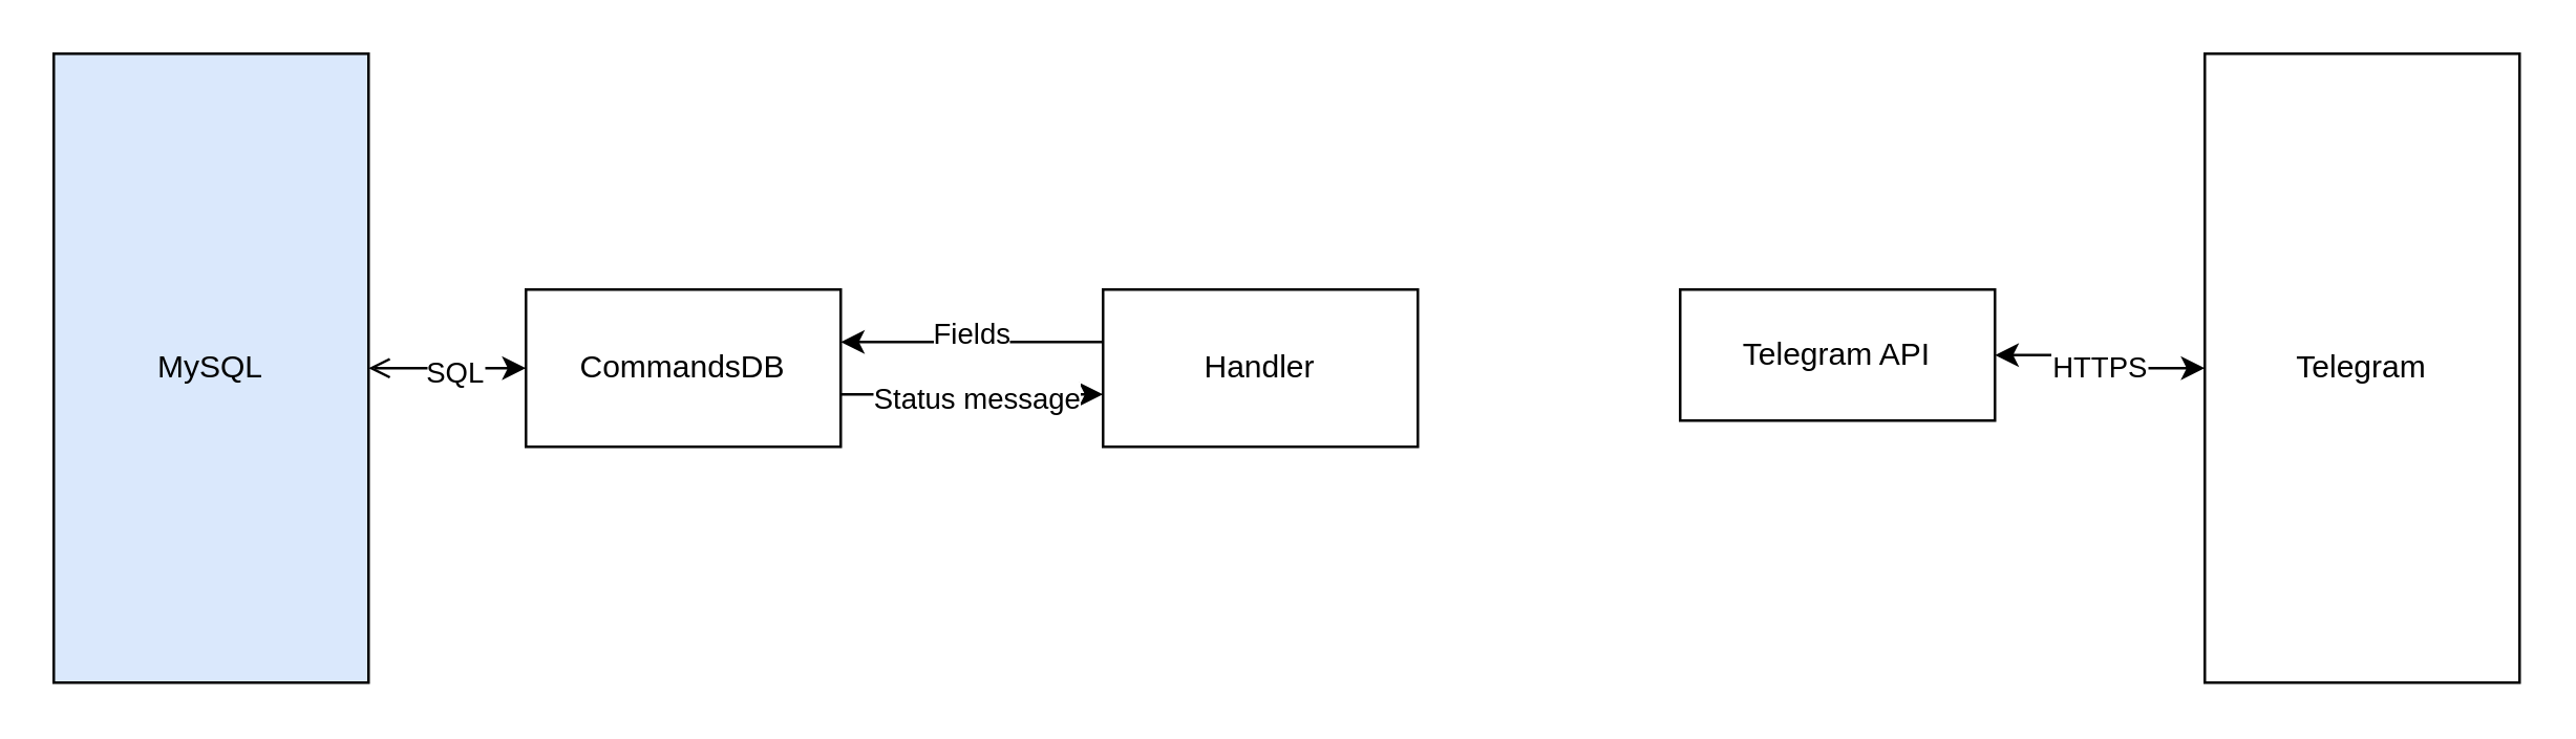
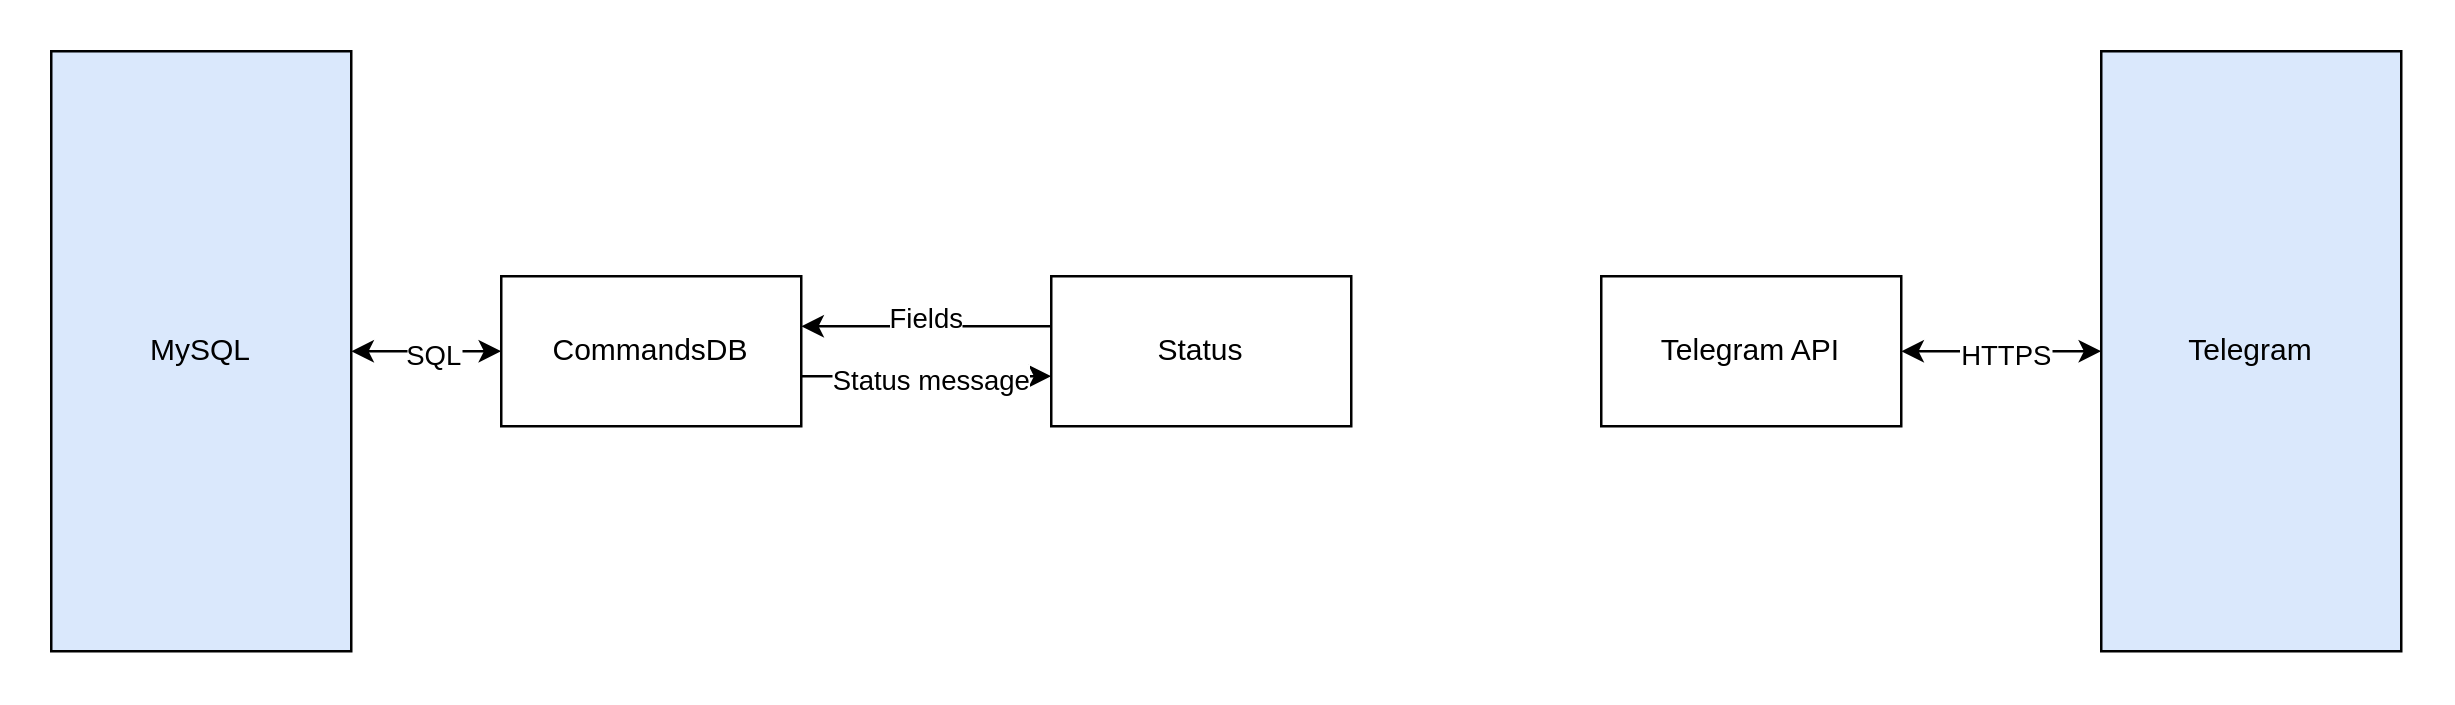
  <mxCell id="0" />
  <mxCell id="1" parent="0" />
- <mxCell id="2" value="Telegram API" style="rounded=0;whiteSpace=wrap;html=1;" parent="1" vertex="1"><mxGeometry x="640" y="110" width="120" height="50" as="geometry" /></mxCell>
+ <mxCell id="2" value="Telegram API" style="rounded=0;whiteSpace=wrap;html=1;" parent="1" vertex="1"><mxGeometry x="640" y="110" width="120" height="60" as="geometry" /></mxCell>
  <mxCell id="3" value="MySQL" style="rounded=0;whiteSpace=wrap;html=1;fillColor=#dae8fc;" parent="1" vertex="1"><mxGeometry x="20" y="20" width="120" height="240" as="geometry" /></mxCell>
  <mxCell id="4" style="edgeStyle=orthogonalEdgeStyle;rounded=0;orthogonalLoop=1;jettySize=auto;html=1;entryX=1;entryY=0.5;entryDx=0;entryDy=0;startArrow=classic;startFill=1;" parent="1" source="6" target="2" edge="1"><mxGeometry relative="1" as="geometry" /></mxCell>
  <mxCell id="5" value="HTTPS" style="edgeLabel;html=1;align=center;verticalAlign=middle;resizable=0;points=[];" vertex="1" connectable="0" parent="4"><mxGeometry x="-0.033" y="1" relative="1" as="geometry"><mxPoint as="offset" /></mxGeometry></mxCell>
- <mxCell id="6" value="Telegram" style="rounded=0;whiteSpace=wrap;html=1;" parent="1" vertex="1"><mxGeometry x="840" y="20" width="120" height="240" as="geometry" /></mxCell>
- <mxCell id="7" style="edgeStyle=orthogonalEdgeStyle;rounded=0;orthogonalLoop=1;jettySize=auto;html=1;startArrow=classic;startFill=1;endArrow=open;" parent="1" source="11" target="3" edge="1"><mxGeometry relative="1" as="geometry"><mxPoint x="120" y="145" as="targetPoint" /></mxGeometry></mxCell>
+ <mxCell id="6" value="Telegram" style="rounded=0;whiteSpace=wrap;html=1;fillColor=#dae8fc;" parent="1" vertex="1"><mxGeometry x="840" y="20" width="120" height="240" as="geometry" /></mxCell>
+ <mxCell id="7" style="edgeStyle=orthogonalEdgeStyle;rounded=0;orthogonalLoop=1;jettySize=auto;html=1;startArrow=classic;startFill=1;" parent="1" source="11" target="3" edge="1"><mxGeometry relative="1" as="geometry"><mxPoint x="120" y="145" as="targetPoint" /></mxGeometry></mxCell>
  <mxCell id="8" value="SQL" style="edgeLabel;html=1;align=center;verticalAlign=middle;resizable=0;points=[];" vertex="1" connectable="0" parent="7"><mxGeometry x="-0.067" y="1" relative="1" as="geometry"><mxPoint as="offset" /></mxGeometry></mxCell>
  <mxCell id="9" style="edgeStyle=orthogonalEdgeStyle;rounded=0;orthogonalLoop=1;jettySize=auto;html=1;entryX=0;entryY=0.5;entryDx=0;entryDy=0;" edge="1" parent="1"><mxGeometry relative="1" as="geometry"><mxPoint x="320" y="150" as="sourcePoint" /><mxPoint x="420" y="150" as="targetPoint" /></mxGeometry></mxCell>
  <mxCell id="10" value="Status message" style="edgeLabel;html=1;align=center;verticalAlign=middle;resizable=0;points=[];" vertex="1" connectable="0" parent="9"><mxGeometry x="0.026" y="-1" relative="1" as="geometry"><mxPoint as="offset" /></mxGeometry></mxCell>
  <mxCell id="11" value="CommandsDB" style="rounded=0;whiteSpace=wrap;html=1;" parent="1" vertex="1"><mxGeometry x="200" y="110" width="120" height="60" as="geometry" /></mxCell>
  <mxCell id="12" style="edgeStyle=orthogonalEdgeStyle;rounded=0;orthogonalLoop=1;jettySize=auto;html=1;startArrow=none;startFill=0;endArrow=classic;endFill=1;" parent="1" edge="1"><mxGeometry relative="1" as="geometry"><mxPoint x="420" y="130" as="sourcePoint" /><mxPoint x="320" y="130" as="targetPoint" /></mxGeometry></mxCell>
  <mxCell id="13" value="Fields" style="edgeLabel;html=1;align=center;verticalAlign=middle;resizable=0;points=[];" vertex="1" connectable="0" parent="12"><mxGeometry x="0.02" y="-4" relative="1" as="geometry"><mxPoint as="offset" /></mxGeometry></mxCell>
- <mxCell id="14" value="Handler" style="rounded=0;whiteSpace=wrap;html=1;" parent="1" vertex="1"><mxGeometry x="420" y="110" width="120" height="60" as="geometry" /></mxCell>
+ <mxCell id="14" value="Status" style="rounded=0;whiteSpace=wrap;html=1;" parent="1" vertex="1"><mxGeometry x="420" y="110" width="120" height="60" as="geometry" /></mxCell>
